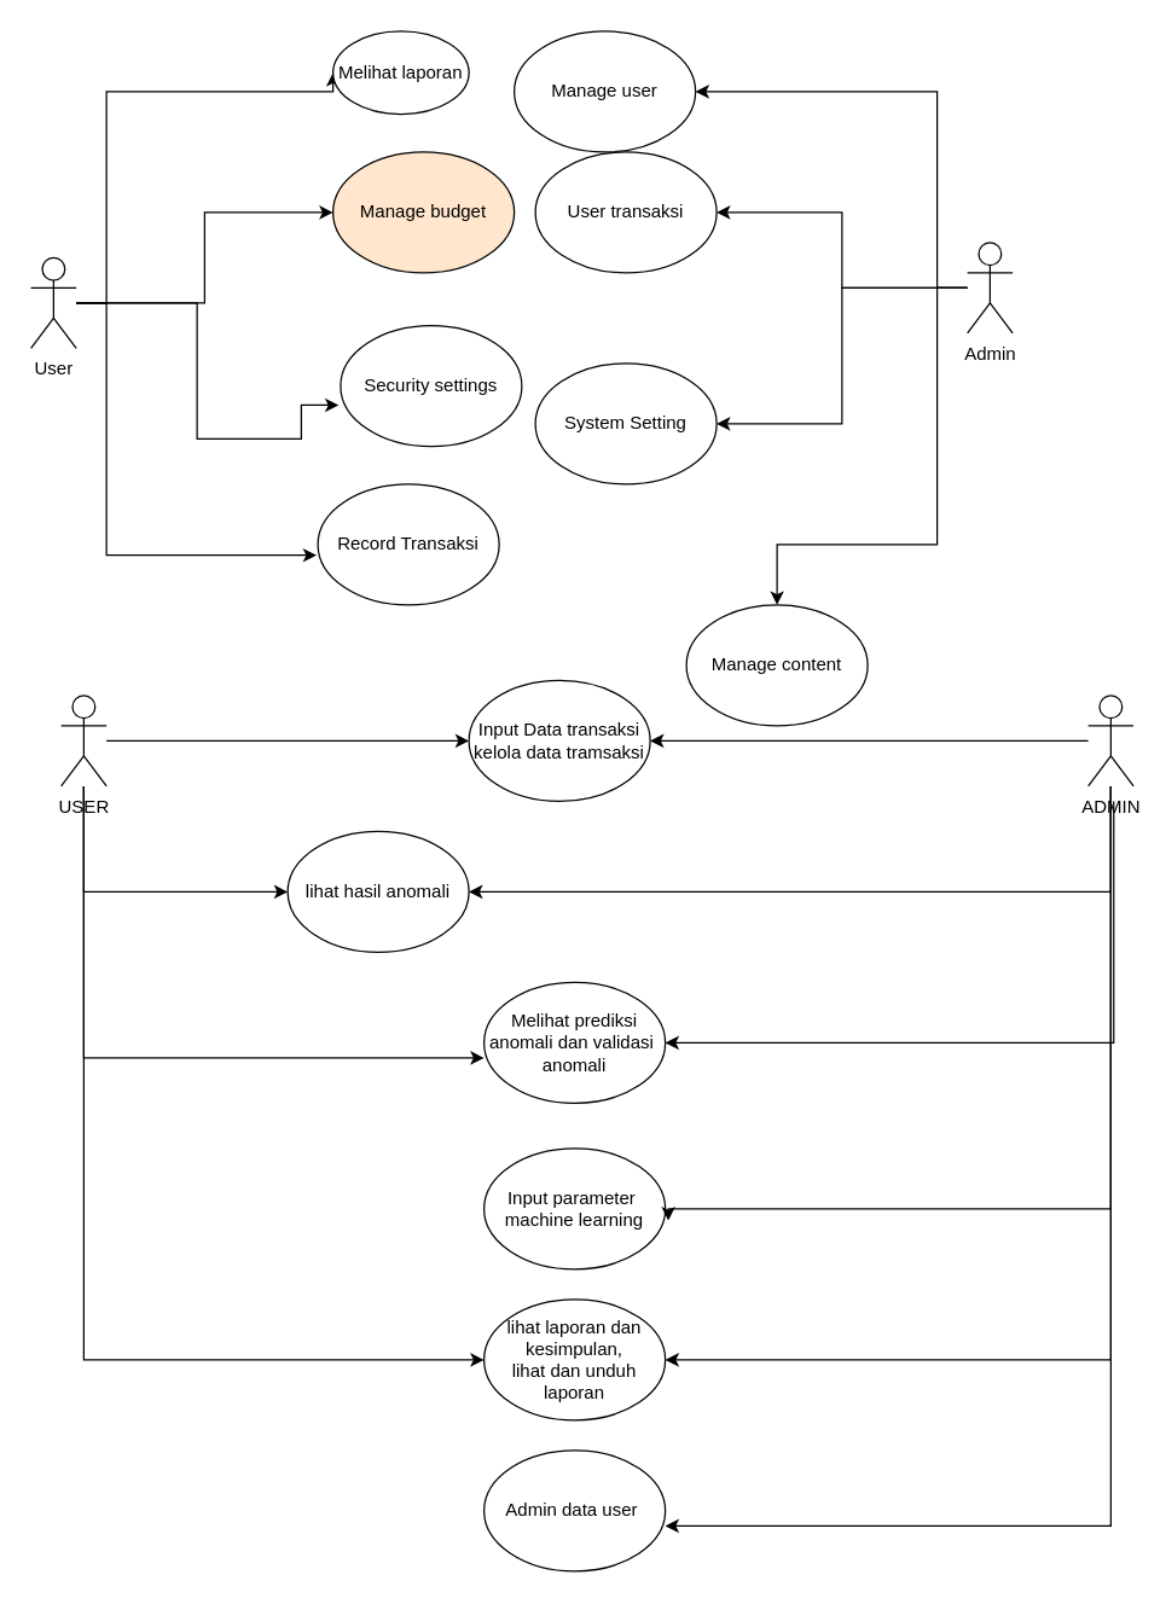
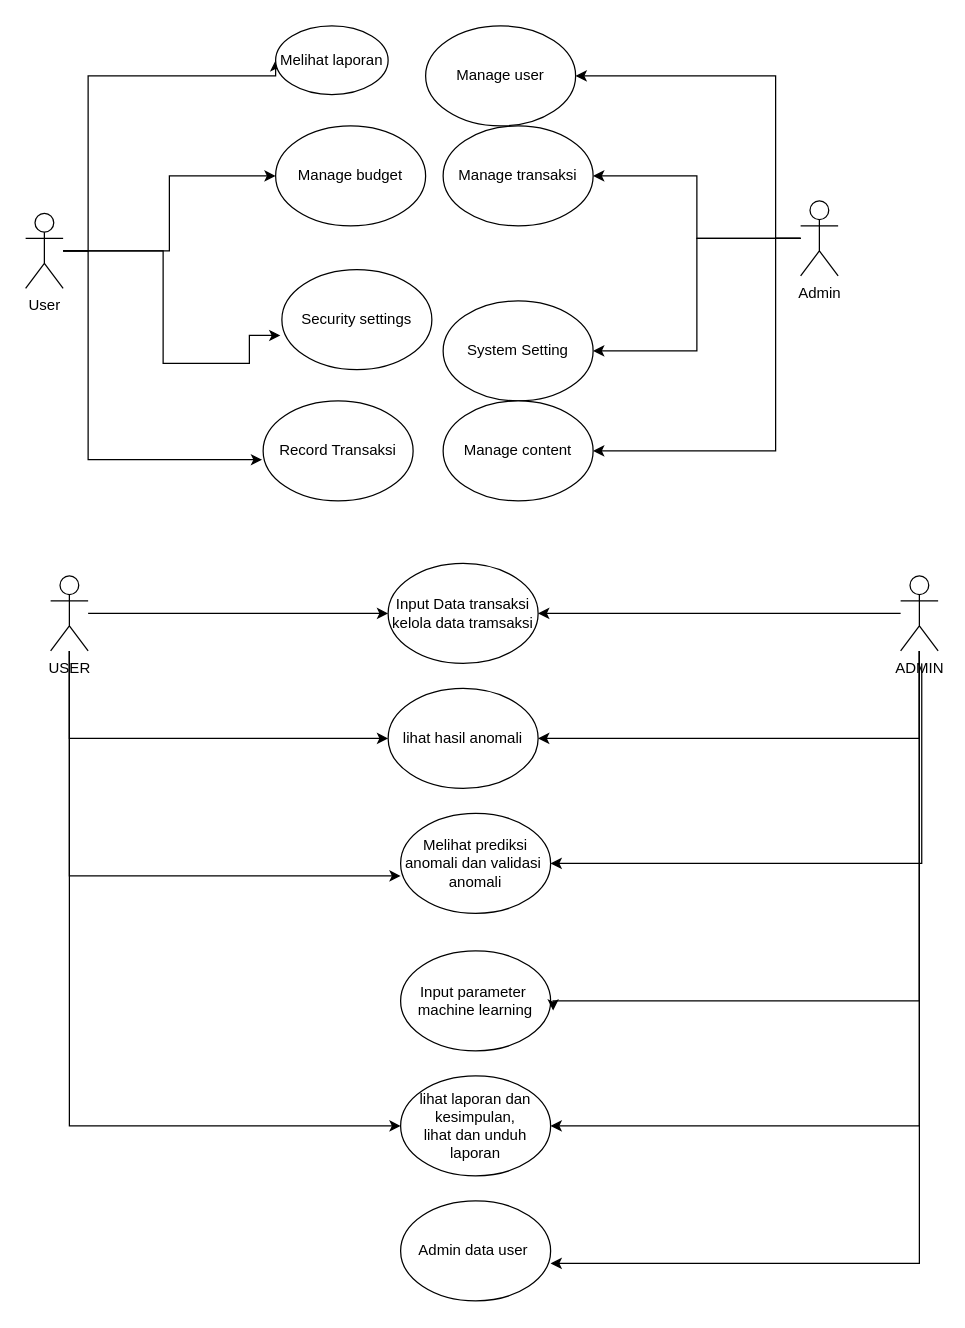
  <mxCell id="0" />
  <mxCell id="1" parent="0" />
  <mxCell id="2" style="edgeStyle=orthogonalEdgeStyle;rounded=0;orthogonalLoop=1;jettySize=auto;html=1;" edge="1" parent="1" source="6" target="14"><mxGeometry relative="1" as="geometry"><Array as="points"><mxPoint x="620" y="190" /><mxPoint x="620" y="60" /></Array></mxGeometry></mxCell>
  <mxCell id="3" style="edgeStyle=orthogonalEdgeStyle;rounded=0;orthogonalLoop=1;jettySize=auto;html=1;" edge="1" parent="1" source="6" target="11"><mxGeometry relative="1" as="geometry"><Array as="points"><mxPoint x="620" y="190" /><mxPoint x="620" y="360" /></Array></mxGeometry></mxCell>
  <mxCell id="4" style="edgeStyle=orthogonalEdgeStyle;rounded=0;orthogonalLoop=1;jettySize=auto;html=1;" edge="1" parent="1" source="6" target="13"><mxGeometry relative="1" as="geometry" /></mxCell>
  <mxCell id="5" style="edgeStyle=orthogonalEdgeStyle;rounded=0;orthogonalLoop=1;jettySize=auto;html=1;entryX=1;entryY=0.5;entryDx=0;entryDy=0;" edge="1" parent="1" source="6" target="10"><mxGeometry relative="1" as="geometry" /></mxCell>
  <mxCell id="6" value="Admin" style="shape=umlActor;verticalLabelPosition=bottom;verticalAlign=top;html=1;outlineConnect=0;" vertex="1" parent="1"><mxGeometry x="640" y="160" width="30" height="60" as="geometry" /></mxCell>
  <mxCell id="7" style="edgeStyle=orthogonalEdgeStyle;rounded=0;orthogonalLoop=1;jettySize=auto;html=1;entryX=0;entryY=0.5;entryDx=0;entryDy=0;" edge="1" parent="1" source="9" target="15"><mxGeometry relative="1" as="geometry"><Array as="points"><mxPoint x="70" y="200" /><mxPoint x="70" y="60" /></Array></mxGeometry></mxCell>
  <mxCell id="8" style="edgeStyle=orthogonalEdgeStyle;rounded=0;orthogonalLoop=1;jettySize=auto;html=1;" edge="1" parent="1" source="9" target="16"><mxGeometry relative="1" as="geometry" /></mxCell>
  <mxCell id="9" value="User" style="shape=umlActor;verticalLabelPosition=bottom;verticalAlign=top;html=1;outlineConnect=0;" vertex="1" parent="1"><mxGeometry x="20" y="170" width="30" height="60" as="geometry" /></mxCell>
  <mxCell id="10" value="System Setting" style="ellipse;whiteSpace=wrap;html=1;" vertex="1" parent="1"><mxGeometry x="354" y="240" width="120" height="80" as="geometry" /></mxCell>
- <mxCell id="11" value="Manage content" style="ellipse;whiteSpace=wrap;html=1;" vertex="1" parent="1"><mxGeometry x="454" y="400" width="120" height="80" as="geometry" /></mxCell>
+ <mxCell id="11" value="Manage content" style="ellipse;whiteSpace=wrap;html=1;" vertex="1" parent="1"><mxGeometry x="354" y="320" width="120" height="80" as="geometry" /></mxCell>
  <mxCell id="12" value="Record Transaksi&lt;span style=&quot;color: rgba(0, 0, 0, 0); font-family: monospace; font-size: 0px; text-align: start; text-wrap-mode: nowrap;&quot;&gt;%3CmxGraphModel%3E%3Croot%3E%3CmxCell%20id%3D%220%22%2F%3E%3CmxCell%20id%3D%221%22%20parent%3D%220%22%2F%3E%3CmxCell%20id%3D%222%22%20value%3D%22%22%20style%3D%22ellipse%3BwhiteSpace%3Dwrap%3Bhtml%3D1%3B%22%20vertex%3D%221%22%20parent%3D%221%22%3E%3CmxGeometry%20x%3D%22350%22%20y%3D%22280%22%20width%3D%22120%22%20height%3D%2280%22%20as%3D%22geometry%22%2F%3E%3C%2FmxCell%3E%3C%2Froot%3E%3C%2FmxGraphModel%3E&lt;/span&gt;" style="ellipse;whiteSpace=wrap;html=1;" vertex="1" parent="1"><mxGeometry x="210" y="320" width="120" height="80" as="geometry" /></mxCell>
- <mxCell id="13" value="User transaksi" style="ellipse;whiteSpace=wrap;html=1;" vertex="1" parent="1"><mxGeometry x="354" y="100" width="120" height="80" as="geometry" /></mxCell>
+ <mxCell id="13" value="Manage transaksi" style="ellipse;whiteSpace=wrap;html=1;" vertex="1" parent="1"><mxGeometry x="354" y="100" width="120" height="80" as="geometry" /></mxCell>
  <mxCell id="14" value="Manage user" style="ellipse;whiteSpace=wrap;html=1;" vertex="1" parent="1"><mxGeometry x="340" y="20" width="120" height="80" as="geometry" /></mxCell>
  <mxCell id="15" value="Melihat laporan" style="ellipse;whiteSpace=wrap;html=1;" vertex="1" parent="1"><mxGeometry x="220" y="20" width="90" height="55" as="geometry" /></mxCell>
- <mxCell id="16" value="Manage budget" style="ellipse;whiteSpace=wrap;html=1;fillColor=#ffe6cc;" vertex="1" parent="1"><mxGeometry x="220" y="100" width="120" height="80" as="geometry" /></mxCell>
+ <mxCell id="16" value="Manage budget" style="ellipse;whiteSpace=wrap;html=1;" vertex="1" parent="1"><mxGeometry x="220" y="100" width="120" height="80" as="geometry" /></mxCell>
  <mxCell id="17" value="Security settings" style="ellipse;whiteSpace=wrap;html=1;" vertex="1" parent="1"><mxGeometry x="225" y="215" width="120" height="80" as="geometry" /></mxCell>
  <mxCell id="18" style="edgeStyle=orthogonalEdgeStyle;rounded=0;orthogonalLoop=1;jettySize=auto;html=1;entryX=-0.007;entryY=0.588;entryDx=0;entryDy=0;entryPerimeter=0;" edge="1" parent="1" source="9" target="12"><mxGeometry relative="1" as="geometry"><Array as="points"><mxPoint x="70" y="200" /><mxPoint x="70" y="367" /></Array></mxGeometry></mxCell>
  <mxCell id="19" style="edgeStyle=orthogonalEdgeStyle;rounded=0;orthogonalLoop=1;jettySize=auto;html=1;entryX=-0.01;entryY=0.658;entryDx=0;entryDy=0;entryPerimeter=0;" edge="1" parent="1" source="9" target="17"><mxGeometry relative="1" as="geometry"><Array as="points"><mxPoint x="130" y="200" /><mxPoint x="130" y="290" /><mxPoint x="199" y="290" /></Array></mxGeometry></mxCell>
  <mxCell id="20" value="lihat laporan dan kesimpulan,&lt;div&gt;lihat dan unduh laporan&lt;/div&gt;" style="ellipse;whiteSpace=wrap;html=1;" vertex="1" parent="1"><mxGeometry x="320" y="860" width="120" height="80" as="geometry" /></mxCell>
- <mxCell id="21" value="lihat hasil anomali" style="ellipse;whiteSpace=wrap;html=1;" vertex="1" parent="1"><mxGeometry x="190" y="550" width="120" height="80" as="geometry" /></mxCell>
+ <mxCell id="21" value="lihat hasil anomali" style="ellipse;whiteSpace=wrap;html=1;" vertex="1" parent="1"><mxGeometry x="310" y="550" width="120" height="80" as="geometry" /></mxCell>
  <mxCell id="22" value="Input Data transaks&lt;span style=&quot;background-color: transparent; color: light-dark(rgb(0, 0, 0), rgb(255, 255, 255));&quot;&gt;i&lt;/span&gt;&lt;div&gt;&lt;span style=&quot;background-color: transparent; color: light-dark(rgb(0, 0, 0), rgb(255, 255, 255));&quot;&gt;kelola data tramsaksi&lt;/span&gt;&lt;/div&gt;" style="ellipse;whiteSpace=wrap;html=1;" vertex="1" parent="1"><mxGeometry x="310" y="450" width="120" height="80" as="geometry" /></mxCell>
  <mxCell id="23" value="Melihat prediksi anomali dan validasi&amp;nbsp;&lt;div&gt;anomali&lt;/div&gt;" style="ellipse;whiteSpace=wrap;html=1;" vertex="1" parent="1"><mxGeometry x="320" y="650" width="120" height="80" as="geometry" /></mxCell>
  <mxCell id="24" value="Input parameter&amp;nbsp;&lt;div&gt;machine learning&lt;/div&gt;" style="ellipse;whiteSpace=wrap;html=1;" vertex="1" parent="1"><mxGeometry x="320" y="760" width="120" height="80" as="geometry" /></mxCell>
  <mxCell id="25" value="Admin data user&amp;nbsp;" style="ellipse;whiteSpace=wrap;html=1;" vertex="1" parent="1"><mxGeometry x="320" y="960" width="120" height="80" as="geometry" /></mxCell>
  <mxCell id="26" style="edgeStyle=orthogonalEdgeStyle;rounded=0;orthogonalLoop=1;jettySize=auto;html=1;entryX=1;entryY=0.5;entryDx=0;entryDy=0;" edge="1" parent="1" source="30" target="22"><mxGeometry relative="1" as="geometry" /></mxCell>
  <mxCell id="27" style="edgeStyle=orthogonalEdgeStyle;rounded=0;orthogonalLoop=1;jettySize=auto;html=1;" edge="1" parent="1" source="30" target="21"><mxGeometry relative="1" as="geometry"><Array as="points"><mxPoint x="735" y="590" /></Array></mxGeometry></mxCell>
  <mxCell id="28" style="edgeStyle=orthogonalEdgeStyle;rounded=0;orthogonalLoop=1;jettySize=auto;html=1;" edge="1" parent="1"><mxGeometry relative="1" as="geometry"><mxPoint x="736.91" y="530" as="sourcePoint" /><mxPoint x="440.005" y="690" as="targetPoint" /><Array as="points"><mxPoint x="736.91" y="690" /></Array></mxGeometry></mxCell>
  <mxCell id="29" style="edgeStyle=orthogonalEdgeStyle;rounded=0;orthogonalLoop=1;jettySize=auto;html=1;entryX=1;entryY=0.5;entryDx=0;entryDy=0;" edge="1" parent="1" source="30" target="20"><mxGeometry relative="1" as="geometry"><Array as="points"><mxPoint x="735" y="900" /></Array></mxGeometry></mxCell>
  <mxCell id="30" value="ADMIN&lt;div&gt;&lt;br&gt;&lt;/div&gt;" style="shape=umlActor;verticalLabelPosition=bottom;verticalAlign=top;html=1;outlineConnect=0;" vertex="1" parent="1"><mxGeometry x="720" y="460" width="30" height="60" as="geometry" /></mxCell>
  <mxCell id="31" style="edgeStyle=orthogonalEdgeStyle;rounded=0;orthogonalLoop=1;jettySize=auto;html=1;" edge="1" parent="1" source="34" target="22"><mxGeometry relative="1" as="geometry" /></mxCell>
  <mxCell id="32" style="edgeStyle=orthogonalEdgeStyle;rounded=0;orthogonalLoop=1;jettySize=auto;html=1;entryX=0;entryY=0.5;entryDx=0;entryDy=0;" edge="1" parent="1" source="34" target="21"><mxGeometry relative="1" as="geometry"><Array as="points"><mxPoint x="55" y="590" /></Array></mxGeometry></mxCell>
  <mxCell id="33" style="edgeStyle=orthogonalEdgeStyle;rounded=0;orthogonalLoop=1;jettySize=auto;html=1;entryX=0;entryY=0.5;entryDx=0;entryDy=0;" edge="1" parent="1" source="34" target="20"><mxGeometry relative="1" as="geometry"><Array as="points"><mxPoint x="55" y="900" /></Array></mxGeometry></mxCell>
  <mxCell id="34" value="USER&lt;div&gt;&lt;br&gt;&lt;/div&gt;" style="shape=umlActor;verticalLabelPosition=bottom;verticalAlign=top;html=1;outlineConnect=0;" vertex="1" parent="1"><mxGeometry x="40" y="460" width="30" height="60" as="geometry" /></mxCell>
  <mxCell id="35" style="edgeStyle=orthogonalEdgeStyle;rounded=0;orthogonalLoop=1;jettySize=auto;html=1;entryX=1.017;entryY=0.597;entryDx=0;entryDy=0;entryPerimeter=0;" edge="1" parent="1" source="30" target="24"><mxGeometry relative="1" as="geometry"><Array as="points"><mxPoint x="735" y="800" /><mxPoint x="442" y="800" /></Array></mxGeometry></mxCell>
  <mxCell id="36" style="edgeStyle=orthogonalEdgeStyle;rounded=0;orthogonalLoop=1;jettySize=auto;html=1;entryX=1;entryY=0.625;entryDx=0;entryDy=0;entryPerimeter=0;" edge="1" parent="1" source="30" target="25"><mxGeometry relative="1" as="geometry"><Array as="points"><mxPoint x="735" y="1010" /></Array></mxGeometry></mxCell>
  <mxCell id="37" style="edgeStyle=orthogonalEdgeStyle;rounded=0;orthogonalLoop=1;jettySize=auto;html=1;entryX=0;entryY=0.625;entryDx=0;entryDy=0;entryPerimeter=0;" edge="1" parent="1" source="34" target="23"><mxGeometry relative="1" as="geometry"><Array as="points"><mxPoint x="55" y="700" /></Array></mxGeometry></mxCell>
